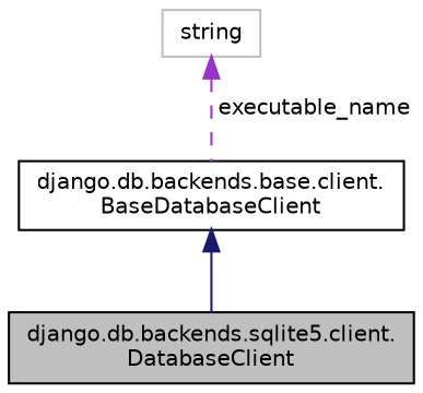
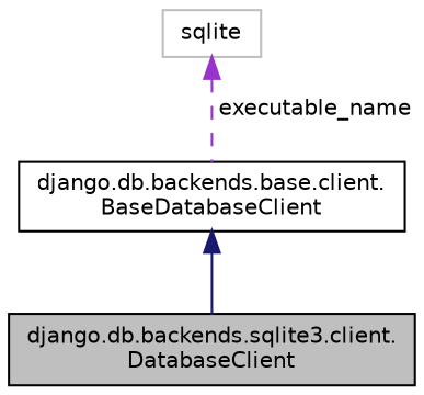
  digraph {
    node [color=black fillcolor=white fontname=Helvetica fontsize=10 shape=record style=filled]
    edge [dir=back fontname=Helvetica fontsize=10 labelfontname=Helvetica labelfontsize=10]
-   n1 [fillcolor=grey75 fontcolor=black height=0.2 label="django.db.backends.sqlite5.client.\lDatabaseClient" width=0.4]
+   n1 [fillcolor=grey75 fontcolor=black height=0.2 label="django.db.backends.sqlite3.client.\lDatabaseClient" width=0.4]
    n2 [height=0.2 label="django.db.backends.base.client.\lBaseDatabaseClient" width=0.4]
-   n3 [color=grey75 height=0.2 label=string width=0.4]
+   n3 [color=grey75 height=0.2 label=sqlite width=0.4]
    n2 -> n1 [color=midnightblue style=solid]
    n3 -> n2 [color=darkorchid3 label=" executable_name" style=dashed]
  }
